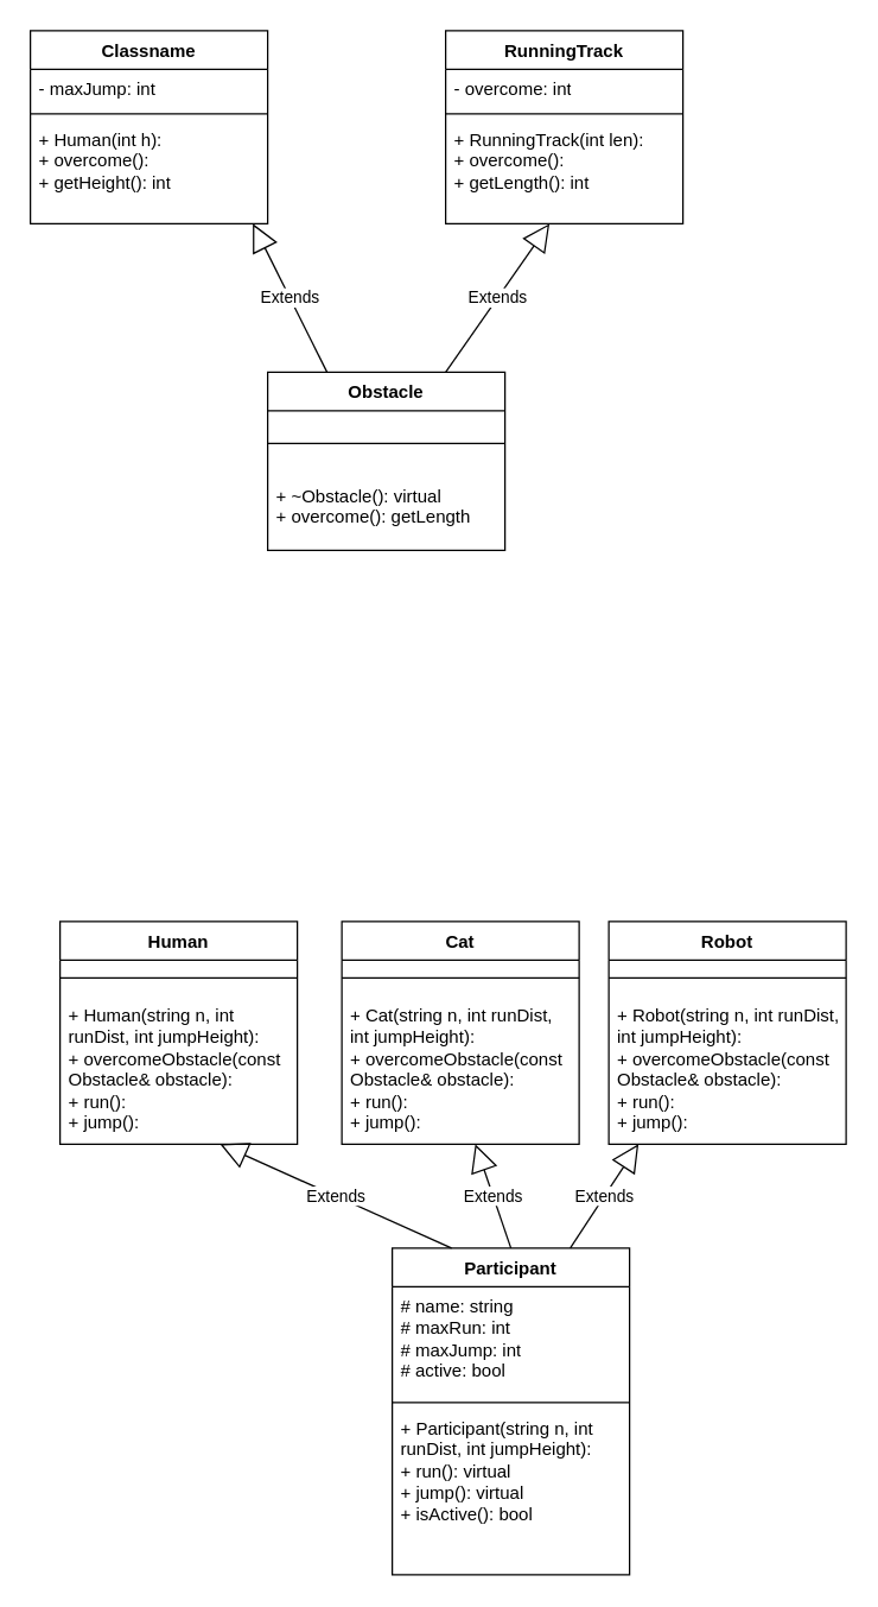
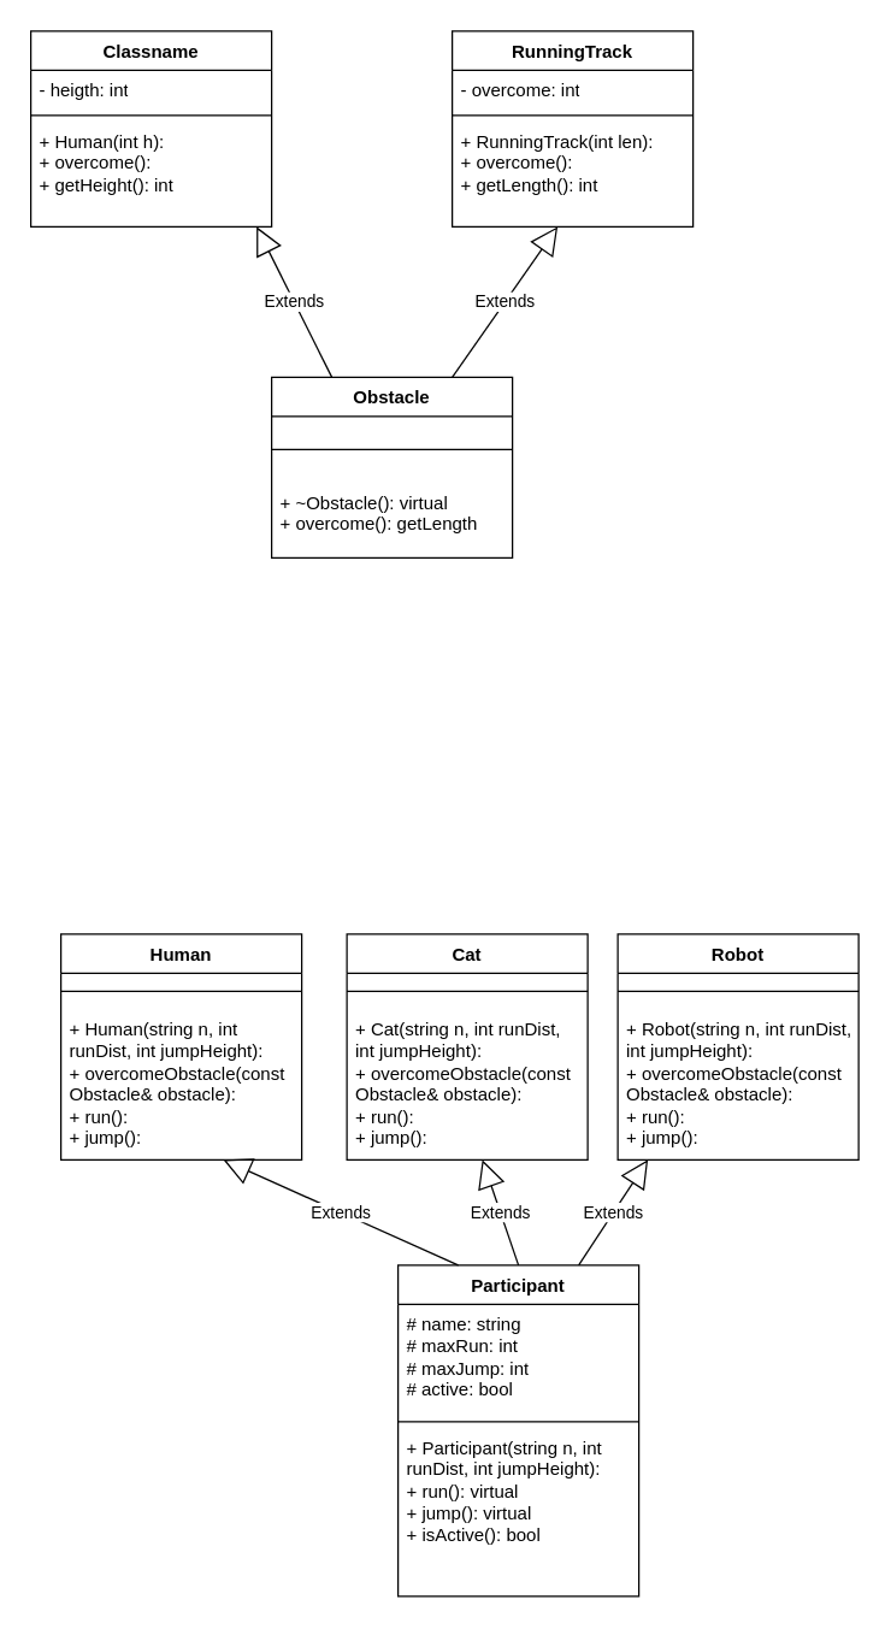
  <mxCell id="0" />
  <mxCell id="1" parent="0" />
  <mxCell id="2" value="Obstacle" style="swimlane;fontStyle=1;align=center;verticalAlign=top;childLayout=stackLayout;horizontal=1;startSize=26;horizontalStack=0;resizeParent=1;resizeParentMax=0;resizeLast=0;collapsible=1;marginBottom=0;whiteSpace=wrap;html=1;" vertex="1" parent="1"><mxGeometry x="180" y="250" width="160" height="120" as="geometry" /></mxCell>
  <mxCell id="3" value="" style="line;strokeWidth=1;fillColor=none;align=left;verticalAlign=middle;spacingTop=-1;spacingLeft=3;spacingRight=3;rotatable=0;labelPosition=right;points=[];portConstraint=eastwest;strokeColor=inherit;" vertex="1" parent="2"><mxGeometry y="26" width="160" height="44" as="geometry" /></mxCell>
  <mxCell id="4" value="+ ~Obstacle(): virtual&lt;div&gt;+ overcome(): getLength&lt;/div&gt;" style="text;strokeColor=none;fillColor=none;align=left;verticalAlign=top;spacingLeft=4;spacingRight=4;overflow=hidden;rotatable=0;points=[[0,0.5],[1,0.5]];portConstraint=eastwest;whiteSpace=wrap;html=1;" vertex="1" parent="2"><mxGeometry y="70" width="160" height="50" as="geometry" /></mxCell>
  <mxCell id="5" value="Extends" style="endArrow=block;endSize=16;endFill=0;html=1;rounded=0;exitX=0.75;exitY=0;exitDx=0;exitDy=0;" edge="1" parent="1" source="2"><mxGeometry width="160" relative="1" as="geometry"><mxPoint x="240" y="290" as="sourcePoint" /><mxPoint x="370" y="150" as="targetPoint" /></mxGeometry></mxCell>
  <mxCell id="6" value="RunningTrack" style="swimlane;fontStyle=1;align=center;verticalAlign=top;childLayout=stackLayout;horizontal=1;startSize=26;horizontalStack=0;resizeParent=1;resizeParentMax=0;resizeLast=0;collapsible=1;marginBottom=0;whiteSpace=wrap;html=1;" vertex="1" parent="1"><mxGeometry x="300" y="20" width="160" height="130" as="geometry" /></mxCell>
  <mxCell id="7" value="- overcome: int" style="text;strokeColor=none;fillColor=none;align=left;verticalAlign=top;spacingLeft=4;spacingRight=4;overflow=hidden;rotatable=0;points=[[0,0.5],[1,0.5]];portConstraint=eastwest;whiteSpace=wrap;html=1;" vertex="1" parent="6"><mxGeometry y="26" width="160" height="26" as="geometry" /></mxCell>
  <mxCell id="8" value="" style="line;strokeWidth=1;fillColor=none;align=left;verticalAlign=middle;spacingTop=-1;spacingLeft=3;spacingRight=3;rotatable=0;labelPosition=right;points=[];portConstraint=eastwest;strokeColor=inherit;" vertex="1" parent="6"><mxGeometry y="52" width="160" height="8" as="geometry" /></mxCell>
  <mxCell id="9" value="+ RunningTrack(int len):&lt;div&gt;+ overcome():&lt;/div&gt;&lt;div&gt;+ getLength(): int&lt;/div&gt;" style="text;strokeColor=none;fillColor=none;align=left;verticalAlign=top;spacingLeft=4;spacingRight=4;overflow=hidden;rotatable=0;points=[[0,0.5],[1,0.5]];portConstraint=eastwest;whiteSpace=wrap;html=1;" vertex="1" parent="6"><mxGeometry y="60" width="160" height="70" as="geometry" /></mxCell>
  <mxCell id="10" value="Extends" style="endArrow=block;endSize=16;endFill=0;html=1;rounded=0;exitX=0.25;exitY=0;exitDx=0;exitDy=0;" edge="1" parent="1" source="2"><mxGeometry width="160" relative="1" as="geometry"><mxPoint x="-40" y="300" as="sourcePoint" /><mxPoint x="170" y="150" as="targetPoint" /></mxGeometry></mxCell>
  <mxCell id="11" value="Classname" style="swimlane;fontStyle=1;align=center;verticalAlign=top;childLayout=stackLayout;horizontal=1;startSize=26;horizontalStack=0;resizeParent=1;resizeParentMax=0;resizeLast=0;collapsible=1;marginBottom=0;whiteSpace=wrap;html=1;" vertex="1" parent="1"><mxGeometry x="20" y="20" width="160" height="130" as="geometry" /></mxCell>
- <mxCell id="12" value="- maxJump: int" style="text;strokeColor=none;fillColor=none;align=left;verticalAlign=top;spacingLeft=4;spacingRight=4;overflow=hidden;rotatable=0;points=[[0,0.5],[1,0.5]];portConstraint=eastwest;whiteSpace=wrap;html=1;" vertex="1" parent="11"><mxGeometry y="26" width="160" height="26" as="geometry" /></mxCell>
+ <mxCell id="12" value="- heigth: int" style="text;strokeColor=none;fillColor=none;align=left;verticalAlign=top;spacingLeft=4;spacingRight=4;overflow=hidden;rotatable=0;points=[[0,0.5],[1,0.5]];portConstraint=eastwest;whiteSpace=wrap;html=1;" vertex="1" parent="11"><mxGeometry y="26" width="160" height="26" as="geometry" /></mxCell>
  <mxCell id="13" value="" style="line;strokeWidth=1;fillColor=none;align=left;verticalAlign=middle;spacingTop=-1;spacingLeft=3;spacingRight=3;rotatable=0;labelPosition=right;points=[];portConstraint=eastwest;strokeColor=inherit;" vertex="1" parent="11"><mxGeometry y="52" width="160" height="8" as="geometry" /></mxCell>
  <mxCell id="14" value="+ Human(int h):&lt;div&gt;+ overcome():&lt;/div&gt;&lt;div&gt;+ getHeight(): int&lt;/div&gt;" style="text;strokeColor=none;fillColor=none;align=left;verticalAlign=top;spacingLeft=4;spacingRight=4;overflow=hidden;rotatable=0;points=[[0,0.5],[1,0.5]];portConstraint=eastwest;whiteSpace=wrap;html=1;" vertex="1" parent="11"><mxGeometry y="60" width="160" height="70" as="geometry" /></mxCell>
  <mxCell id="15" value="Participant" style="swimlane;fontStyle=1;align=center;verticalAlign=top;childLayout=stackLayout;horizontal=1;startSize=26;horizontalStack=0;resizeParent=1;resizeParentMax=0;resizeLast=0;collapsible=1;marginBottom=0;whiteSpace=wrap;html=1;" vertex="1" parent="1"><mxGeometry x="264" y="840" width="160" height="220" as="geometry" /></mxCell>
  <mxCell id="16" value="# name: string&lt;div&gt;# maxRun: int&lt;/div&gt;&lt;div&gt;# maxJump: int&lt;/div&gt;&lt;div&gt;# active: bool&lt;/div&gt;" style="text;strokeColor=none;fillColor=none;align=left;verticalAlign=top;spacingLeft=4;spacingRight=4;overflow=hidden;rotatable=0;points=[[0,0.5],[1,0.5]];portConstraint=eastwest;whiteSpace=wrap;html=1;" vertex="1" parent="15"><mxGeometry y="26" width="160" height="74" as="geometry" /></mxCell>
  <mxCell id="17" value="" style="line;strokeWidth=1;fillColor=none;align=left;verticalAlign=middle;spacingTop=-1;spacingLeft=3;spacingRight=3;rotatable=0;labelPosition=right;points=[];portConstraint=eastwest;strokeColor=inherit;" vertex="1" parent="15"><mxGeometry y="100" width="160" height="8" as="geometry" /></mxCell>
  <mxCell id="18" value="+ Participant(string n, int runDist, int jumpHeight):&amp;nbsp;&lt;div&gt;+ run(): virtual&lt;/div&gt;&lt;div&gt;+ jump(): virtual&lt;/div&gt;&lt;div&gt;+ isActive(): bool&lt;/div&gt;" style="text;strokeColor=none;fillColor=none;align=left;verticalAlign=top;spacingLeft=4;spacingRight=4;overflow=hidden;rotatable=0;points=[[0,0.5],[1,0.5]];portConstraint=eastwest;whiteSpace=wrap;html=1;" vertex="1" parent="15"><mxGeometry y="108" width="160" height="112" as="geometry" /></mxCell>
  <mxCell id="19" value="Extends" style="endArrow=block;endSize=16;endFill=0;html=1;rounded=0;exitX=0.75;exitY=0;exitDx=0;exitDy=0;" edge="1" parent="1" source="15"><mxGeometry width="160" relative="1" as="geometry"><mxPoint x="-40" y="1100" as="sourcePoint" /><mxPoint x="430" y="770" as="targetPoint" /></mxGeometry></mxCell>
  <mxCell id="20" value="Robot" style="swimlane;fontStyle=1;align=center;verticalAlign=top;childLayout=stackLayout;horizontal=1;startSize=26;horizontalStack=0;resizeParent=1;resizeParentMax=0;resizeLast=0;collapsible=1;marginBottom=0;whiteSpace=wrap;html=1;" vertex="1" parent="1"><mxGeometry x="410" y="620" width="160" height="150" as="geometry" /></mxCell>
  <mxCell id="21" value="" style="line;strokeWidth=1;fillColor=none;align=left;verticalAlign=middle;spacingTop=-1;spacingLeft=3;spacingRight=3;rotatable=0;labelPosition=right;points=[];portConstraint=eastwest;strokeColor=inherit;" vertex="1" parent="20"><mxGeometry y="26" width="160" height="24" as="geometry" /></mxCell>
  <mxCell id="22" value="+ Robot(string n, int runDist, int jumpHeight):&amp;nbsp;&lt;div&gt;+ overcomeObstacle(const Obstacle&amp;amp; obstacle):&lt;/div&gt;&lt;div&gt;+ run():&lt;/div&gt;&lt;div&gt;+ jump():&amp;nbsp;&lt;/div&gt;" style="text;strokeColor=none;fillColor=none;align=left;verticalAlign=top;spacingLeft=4;spacingRight=4;overflow=hidden;rotatable=0;points=[[0,0.5],[1,0.5]];portConstraint=eastwest;whiteSpace=wrap;html=1;" vertex="1" parent="20"><mxGeometry y="50" width="160" height="100" as="geometry" /></mxCell>
  <mxCell id="23" value="Extends" style="endArrow=block;endSize=16;endFill=0;html=1;rounded=0;exitX=0.5;exitY=0;exitDx=0;exitDy=0;" edge="1" parent="1" source="15"><mxGeometry width="160" relative="1" as="geometry"><mxPoint x="-40" y="800" as="sourcePoint" /><mxPoint x="320" y="770" as="targetPoint" /></mxGeometry></mxCell>
  <mxCell id="24" value="Extends" style="endArrow=block;endSize=16;endFill=0;html=1;rounded=0;exitX=0.25;exitY=0;exitDx=0;exitDy=0;entryX=0.675;entryY=1;entryDx=0;entryDy=0;entryPerimeter=0;" edge="1" parent="1" source="15" target="30"><mxGeometry width="160" relative="1" as="geometry"><mxPoint x="-40" y="800" as="sourcePoint" /><mxPoint x="140" y="780" as="targetPoint" /></mxGeometry></mxCell>
  <mxCell id="25" value="Cat" style="swimlane;fontStyle=1;align=center;verticalAlign=top;childLayout=stackLayout;horizontal=1;startSize=26;horizontalStack=0;resizeParent=1;resizeParentMax=0;resizeLast=0;collapsible=1;marginBottom=0;whiteSpace=wrap;html=1;" vertex="1" parent="1"><mxGeometry x="230" y="620" width="160" height="150" as="geometry" /></mxCell>
  <mxCell id="26" value="" style="line;strokeWidth=1;fillColor=none;align=left;verticalAlign=middle;spacingTop=-1;spacingLeft=3;spacingRight=3;rotatable=0;labelPosition=right;points=[];portConstraint=eastwest;strokeColor=inherit;" vertex="1" parent="25"><mxGeometry y="26" width="160" height="24" as="geometry" /></mxCell>
  <mxCell id="27" value="+ Cat(string n, int runDist, int jumpHeight):&amp;nbsp;&lt;div&gt;+ overcomeObstacle(const Obstacle&amp;amp; obstacle):&lt;/div&gt;&lt;div&gt;+ run():&lt;/div&gt;&lt;div&gt;+ jump():&amp;nbsp;&lt;/div&gt;" style="text;strokeColor=none;fillColor=none;align=left;verticalAlign=top;spacingLeft=4;spacingRight=4;overflow=hidden;rotatable=0;points=[[0,0.5],[1,0.5]];portConstraint=eastwest;whiteSpace=wrap;html=1;" vertex="1" parent="25"><mxGeometry y="50" width="160" height="100" as="geometry" /></mxCell>
  <mxCell id="28" value="Human" style="swimlane;fontStyle=1;align=center;verticalAlign=top;childLayout=stackLayout;horizontal=1;startSize=26;horizontalStack=0;resizeParent=1;resizeParentMax=0;resizeLast=0;collapsible=1;marginBottom=0;whiteSpace=wrap;html=1;" vertex="1" parent="1"><mxGeometry x="40" y="620" width="160" height="150" as="geometry" /></mxCell>
  <mxCell id="29" value="" style="line;strokeWidth=1;fillColor=none;align=left;verticalAlign=middle;spacingTop=-1;spacingLeft=3;spacingRight=3;rotatable=0;labelPosition=right;points=[];portConstraint=eastwest;strokeColor=inherit;" vertex="1" parent="28"><mxGeometry y="26" width="160" height="24" as="geometry" /></mxCell>
  <mxCell id="30" value="+ Human(string n, int runDist, int jumpHeight):&amp;nbsp;&lt;div&gt;+ overcomeObstacle(const Obstacle&amp;amp; obstacle):&lt;/div&gt;&lt;div&gt;+ run():&lt;/div&gt;&lt;div&gt;+ jump():&amp;nbsp;&lt;/div&gt;" style="text;strokeColor=none;fillColor=none;align=left;verticalAlign=top;spacingLeft=4;spacingRight=4;overflow=hidden;rotatable=0;points=[[0,0.5],[1,0.5]];portConstraint=eastwest;whiteSpace=wrap;html=1;" vertex="1" parent="28"><mxGeometry y="50" width="160" height="100" as="geometry" /></mxCell>
